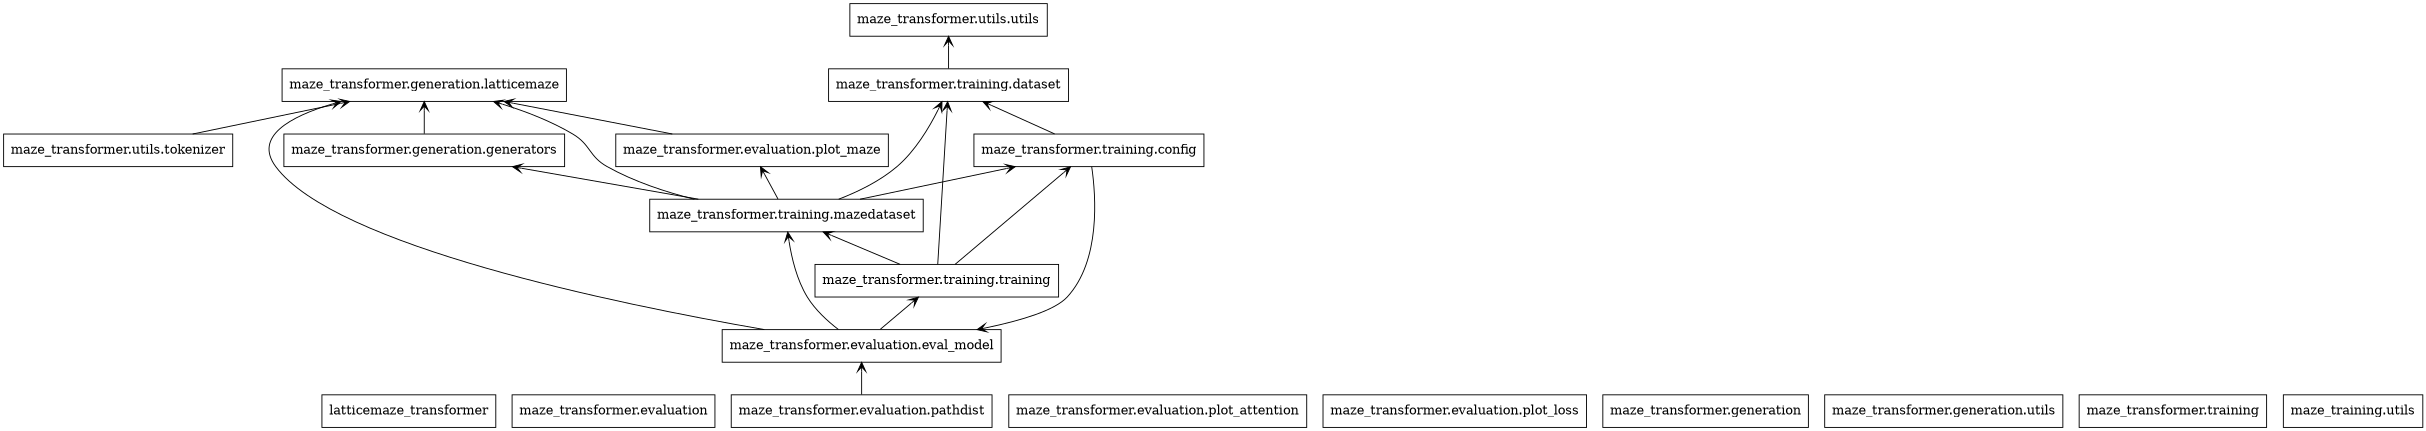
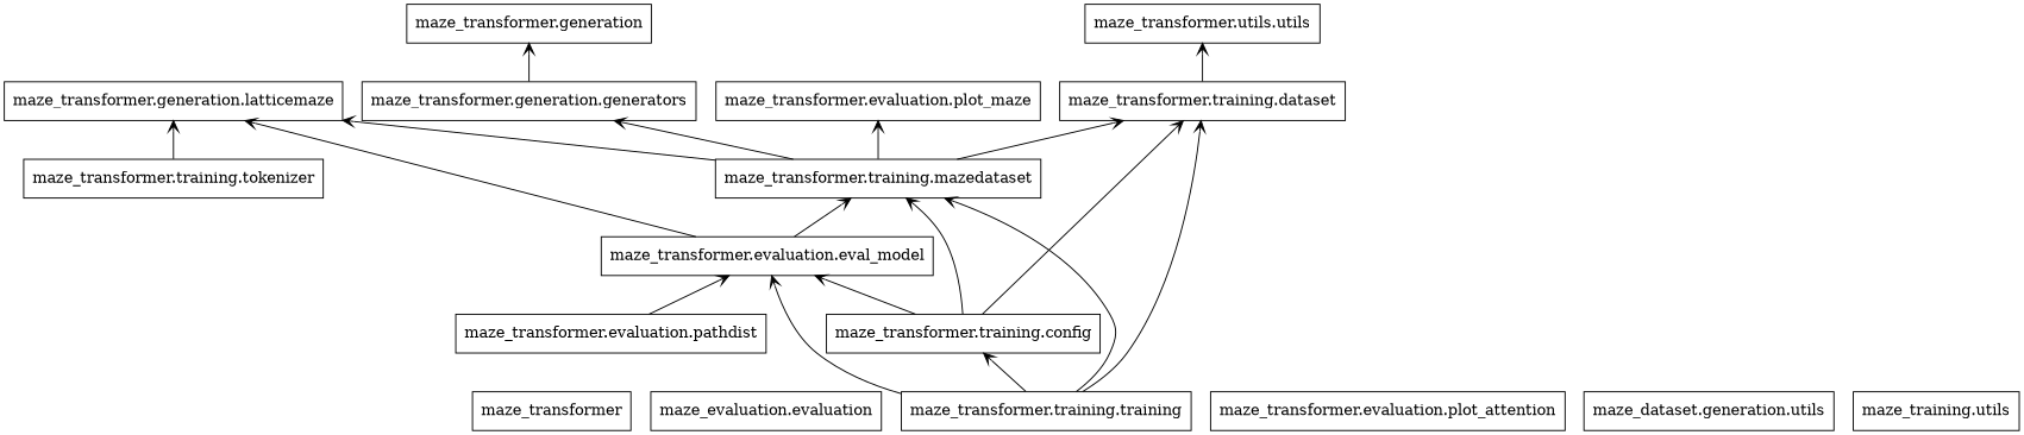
  digraph {
    rankdir=BT
    node [color=black shape=box style=solid]
    edge [arrowhead=open arrowtail=none]
-   n1 [label=latticemaze_transformer]
-   n2 [label="maze_transformer.evaluation"]
+   n1 [label=maze_transformer]
+   n2 [label="maze_evaluation.evaluation"]
    n3 [label="maze_transformer.evaluation.eval_model"]
    n4 [label="maze_transformer.generation.latticemaze"]
    n5 [label="maze_transformer.training.mazedataset"]
    n6 [label="maze_transformer.training.training"]
    n7 [label="maze_transformer.training.config"]
    n8 [label="maze_transformer.training.dataset"]
    n9 [label="maze_transformer.evaluation.plot_maze"]
    n10 [label="maze_transformer.generation.generators"]
    n11 [label="maze_transformer.evaluation.pathdist"]
    n12 [label="maze_transformer.evaluation.plot_attention"]
-   n13 [label="maze_transformer.evaluation.plot_loss"]
    n14 [label="maze_transformer.generation"]
-   n15 [label="maze_transformer.generation.utils"]
-   n16 [label="maze_transformer.training"]
+   n15 [label="maze_dataset.generation.utils"]
    n17 [label="maze_transformer.utils.utils"]
-   n18 [label="maze_transformer.utils.tokenizer"]
+   n18 [label="maze_transformer.training.tokenizer"]
    n19 [label="maze_training.utils"]
    n3 -> n4
    n3 -> n5
-   n3 -> n6
+   n6 -> n3
    n5 -> n4
    n5 -> n8
    n5 -> n9
    n5 -> n10
    n6 -> n5
    n6 -> n7
    n6 -> n8
    n7 -> n3
-   n5 -> n7
+   n7 -> n5
    n7 -> n8
    n8 -> n17
-   n9 -> n4
-   n10 -> n4
+   n10 -> n14
    n11 -> n3
    n18 -> n4
  }
